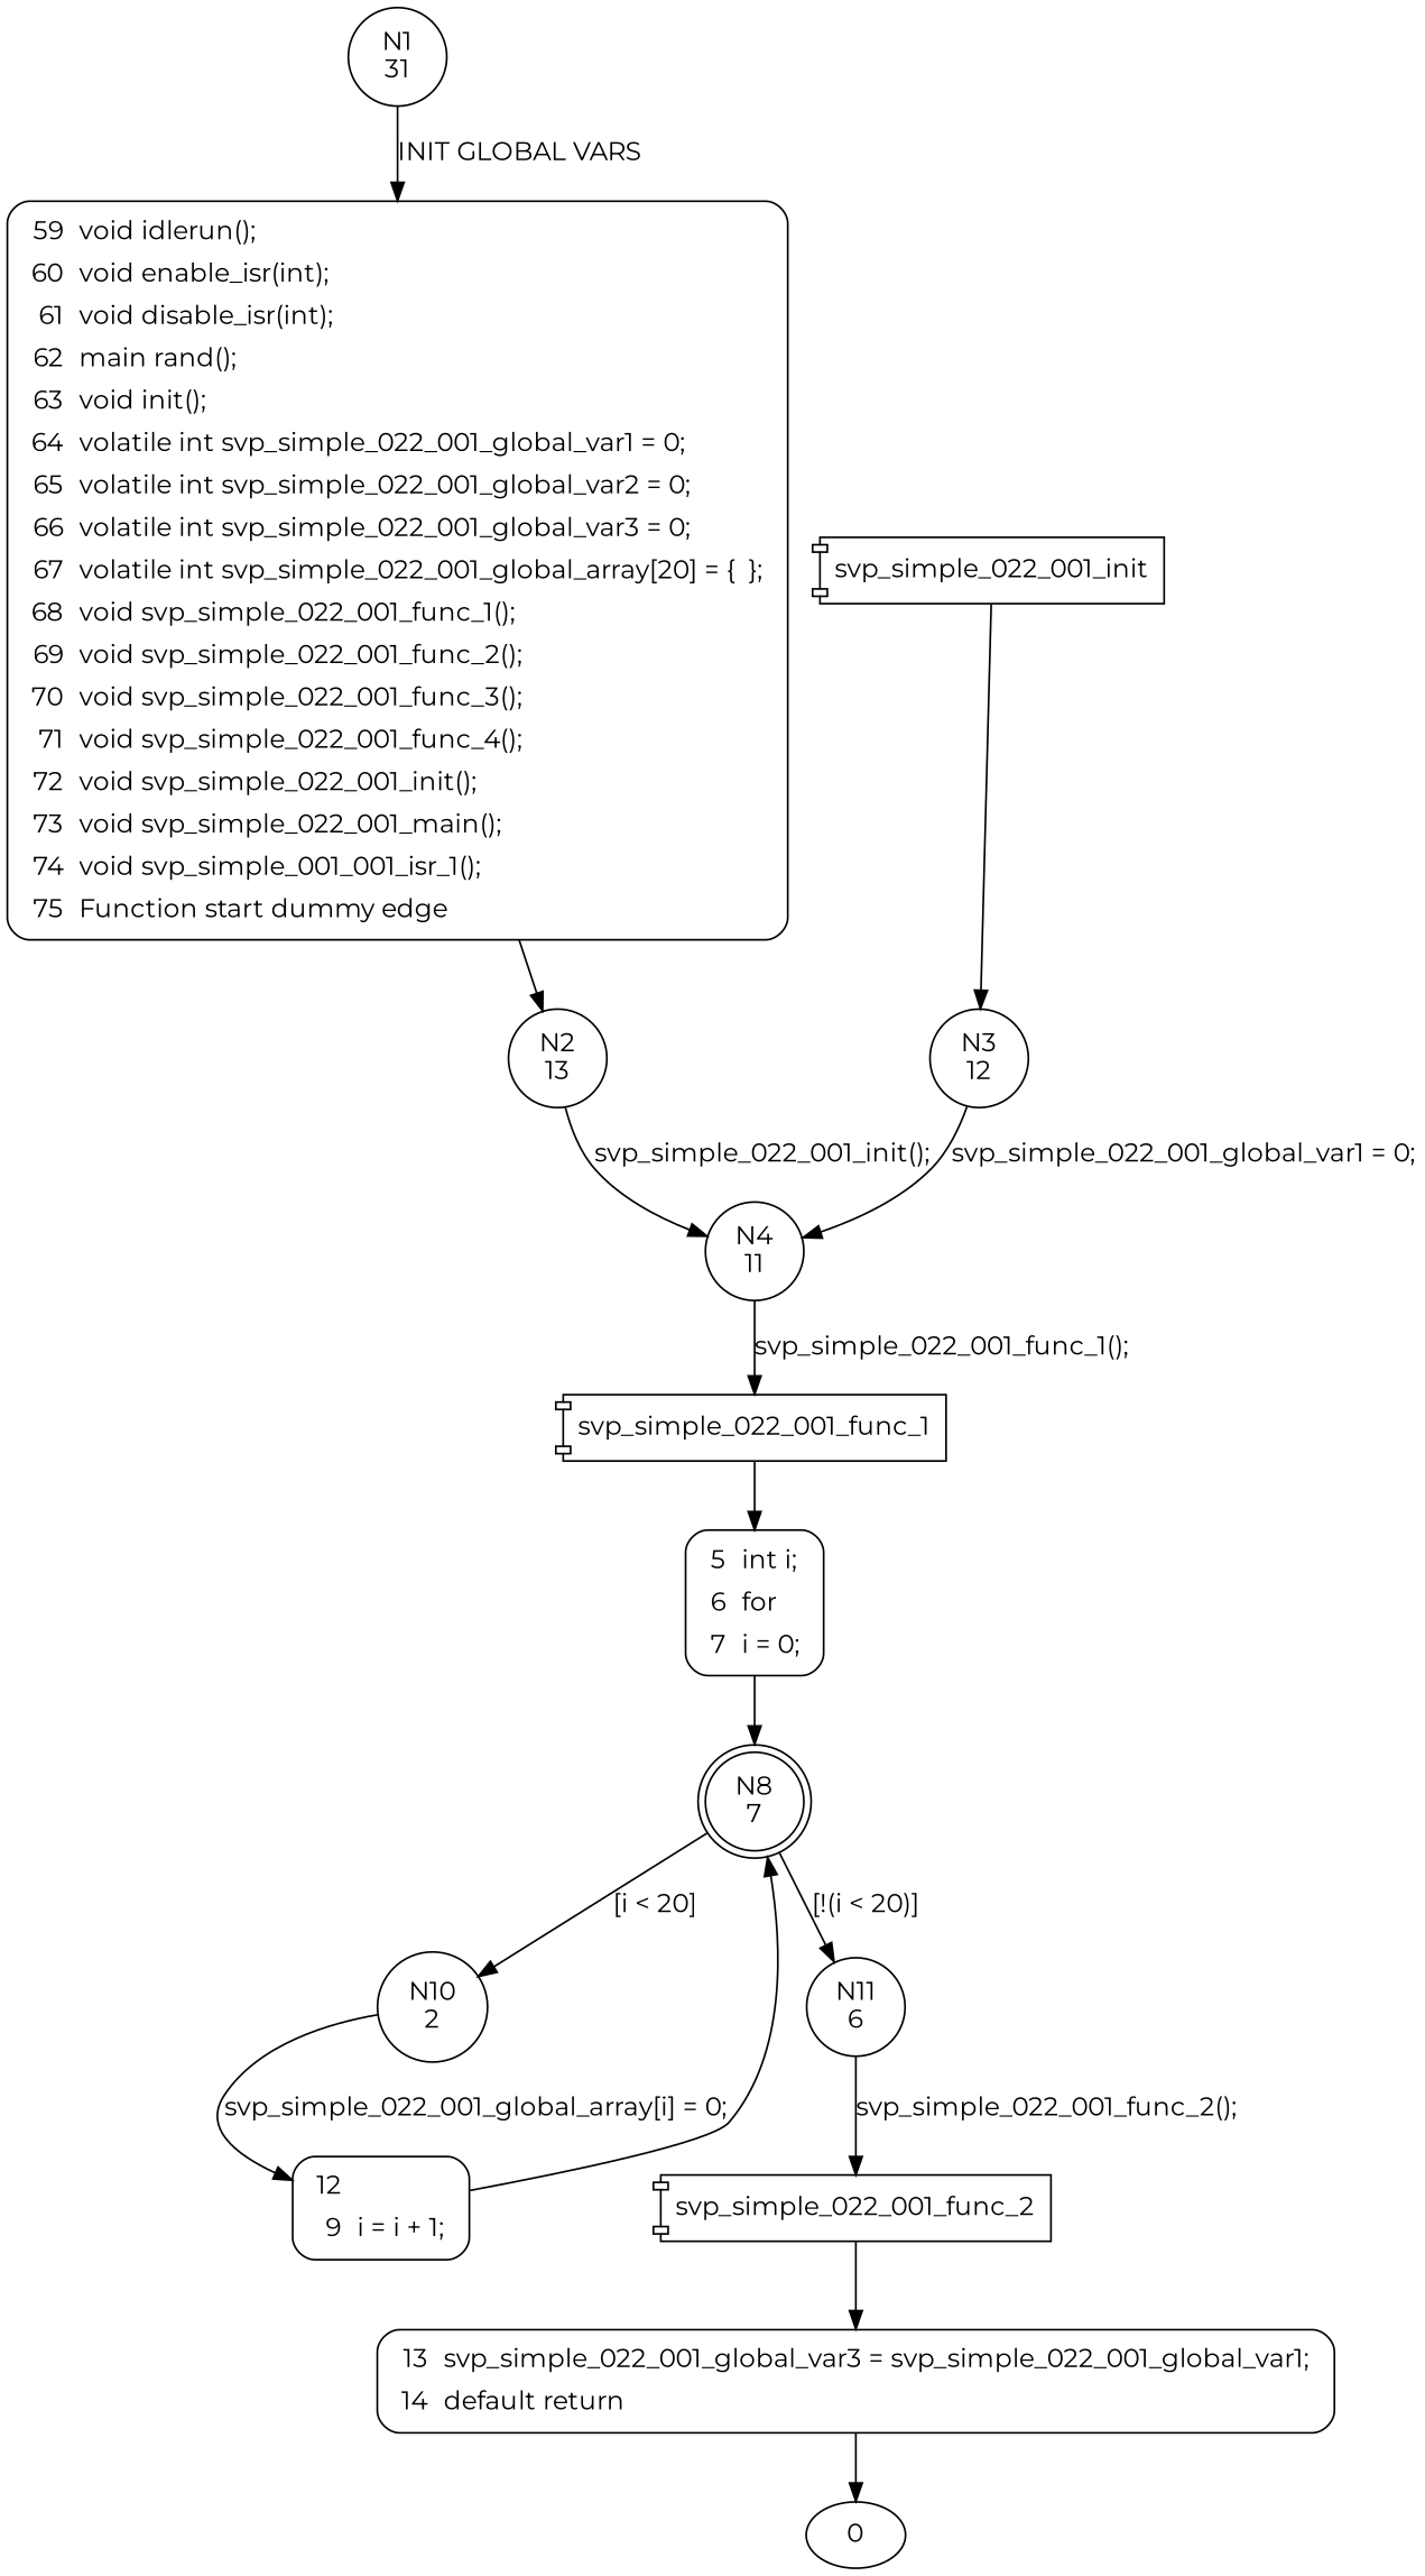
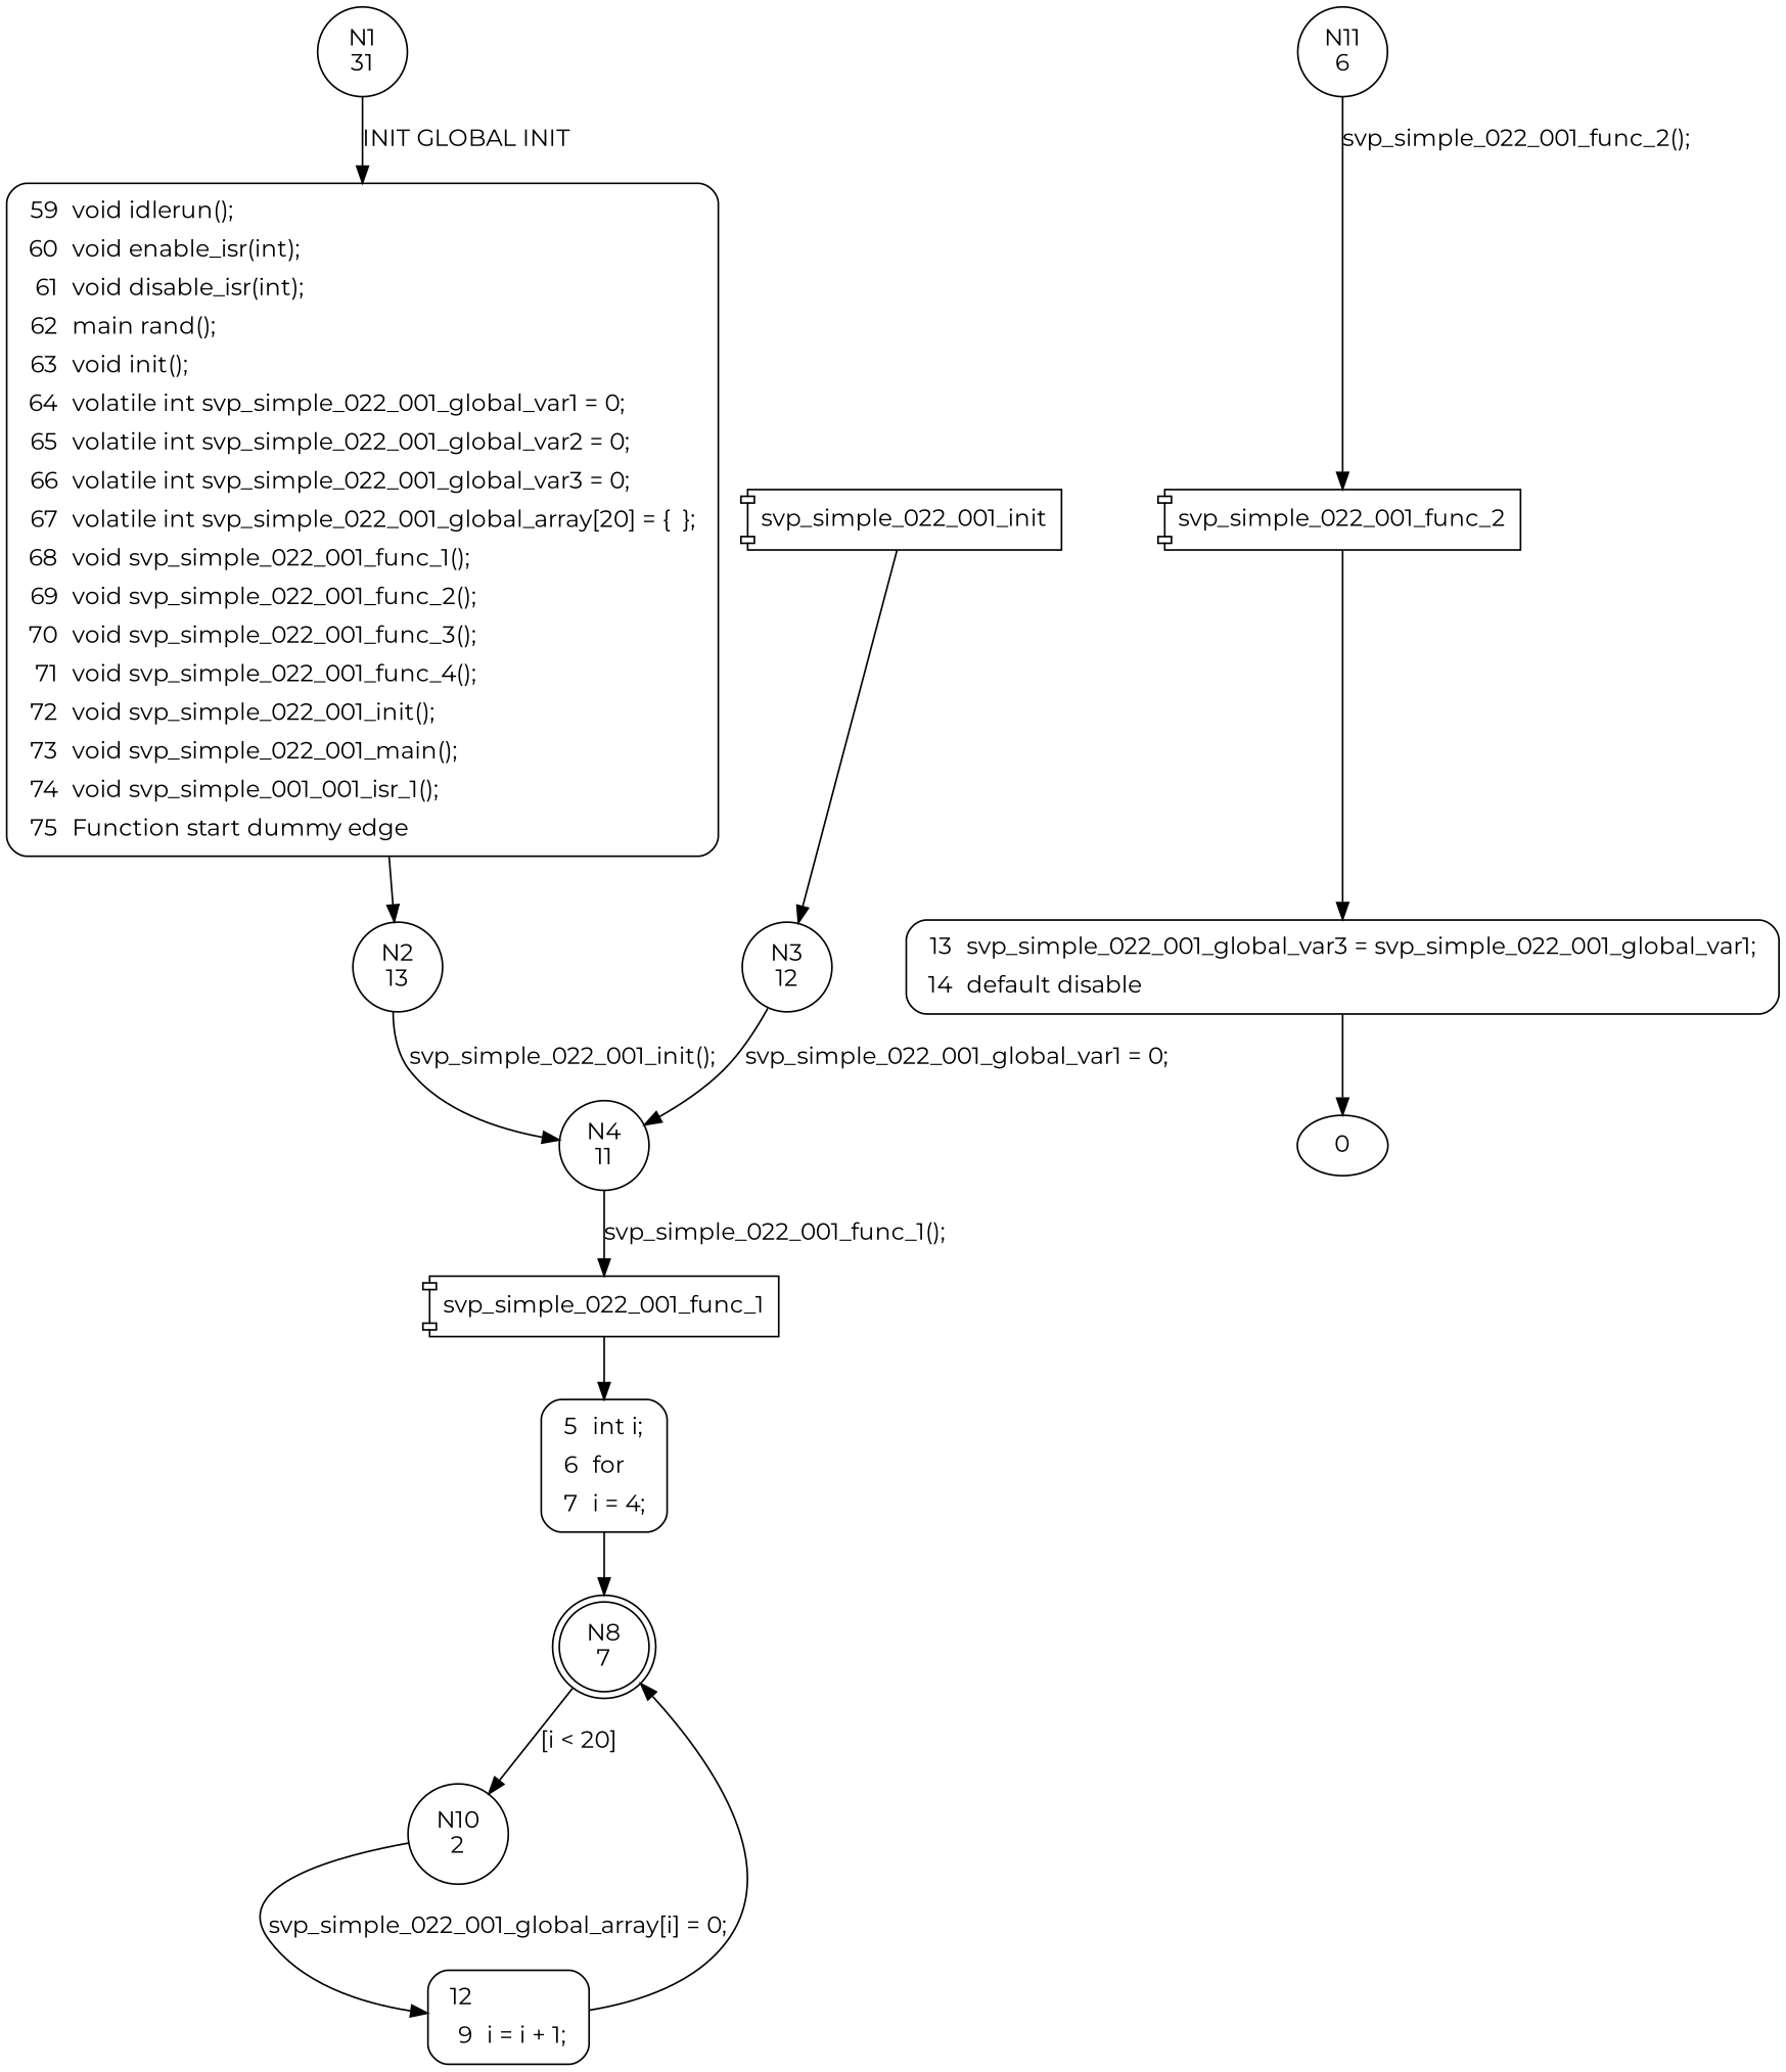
  digraph {
    fontname=Montserrat
    node [fontname=Montserrat shape=circle]
    edge [fontname=Montserrat]
    n1 [label="N1\n31"]
    n2 [fillcolor=white label=<<table border="0" cellborder="0" cellpadding="3" bgcolor="white"><tr><td align="right">59</td><td align="left">void idlerun();</td></tr><tr><td align="right">60</td><td align="left">void enable_isr(int);</td></tr><tr><td align="right">61</td><td align="left">void disable_isr(int);</td></tr><tr><td align="right">62</td><td align="left">main rand();</td></tr><tr><td align="right">63</td><td align="left">void init();</td></tr><tr><td align="right">64</td><td align="left">volatile int svp_simple_022_001_global_var1 = 0;</td></tr><tr><td align="right">65</td><td align="left">volatile int svp_simple_022_001_global_var2 = 0;</td></tr><tr><td align="right">66</td><td align="left">volatile int svp_simple_022_001_global_var3 = 0;</td></tr><tr><td align="right">67</td><td align="left">volatile int svp_simple_022_001_global_array[20] = &#123;  &#125;;</td></tr><tr><td align="right">68</td><td align="left">void svp_simple_022_001_func_1();</td></tr><tr><td align="right">69</td><td align="left">void svp_simple_022_001_func_2();</td></tr><tr><td align="right">70</td><td align="left">void svp_simple_022_001_func_3();</td></tr><tr><td align="right">71</td><td align="left">void svp_simple_022_001_func_4();</td></tr><tr><td align="right">72</td><td align="left">void svp_simple_022_001_init();</td></tr><tr><td align="right">73</td><td align="left">void svp_simple_022_001_main();</td></tr><tr><td align="right">74</td><td align="left">void svp_simple_001_001_isr_1();</td></tr><tr><td align="right">75</td><td align="left">Function start dummy edge</td></tr></table>> penwidth=1 shape=Mrecord style="filled,bold"]
    n3 [label="N2\n13"]
    n4 [label="N4\n11"]
    n5 [label=svp_simple_022_001_init shape=component]
    n6 [label="N3\n12"]
    n7 [label=svp_simple_022_001_func_1 shape=component]
-   n8 [fillcolor=white label=<<table border="0" cellborder="0" cellpadding="3" bgcolor="white"><tr><td align="right">5</td><td align="left">int i;</td></tr><tr><td align="right">6</td><td align="left">for</td></tr><tr><td align="right">7</td><td align="left">i = 0;</td></tr></table>> penwidth=1 shape=Mrecord style="filled,bold"]
+   n8 [fillcolor=white label=<<table border="0" cellborder="0" cellpadding="3" bgcolor="white"><tr><td align="right">5</td><td align="left">int i;</td></tr><tr><td align="right">6</td><td align="left">for</td></tr><tr><td align="right">7</td><td align="left">i = 4;</td></tr></table>> penwidth=1 shape=Mrecord style="filled,bold"]
    n9 [label="N8\n7" shape=doublecircle]
    n10 [label="N10\n2"]
    n11 [label="N11\n6"]
    n12 [fillcolor=white label=<<table border="0" cellborder="0" cellpadding="3" bgcolor="white"><tr><td align="right">12</td><td align="left"></td></tr><tr><td align="right">9</td><td align="left">i = i + 1;</td></tr></table>> penwidth=1 shape=Mrecord style="filled,bold"]
    n13 [label=svp_simple_022_001_func_2 shape=component]
-   n14 [fillcolor=white label=<<table border="0" cellborder="0" cellpadding="3" bgcolor="white"><tr><td align="right">13</td><td align="left">svp_simple_022_001_global_var3 = svp_simple_022_001_global_var1;</td></tr><tr><td align="right">14</td><td align="left">default return</td></tr></table>> penwidth=1 shape=Mrecord style="filled,bold"]
+   n14 [fillcolor=white label=<<table border="0" cellborder="0" cellpadding="3" bgcolor="white"><tr><td align="right">13</td><td align="left">svp_simple_022_001_global_var3 = svp_simple_022_001_global_var1;</td></tr><tr><td align="right">14</td><td align="left">default disable</td></tr></table>> penwidth=1 shape=Mrecord style="filled,bold"]
    0 [shape=""]
-   n1 -> n2 [label="INIT GLOBAL VARS"]
+   n1 -> n2 [label="INIT GLOBAL INIT"]
    n2 -> n3
    n3 -> n4 [label="svp_simple_022_001_init();"]
    n4 -> n7 [label="svp_simple_022_001_func_1();"]
    n5 -> n6
    n6 -> n4 [label="svp_simple_022_001_global_var1 = 0;"]
    n7 -> n8
    n8 -> n9
    n9 -> n10 [label="[i < 20]"]
-   n9 -> n11 [label="[!(i < 20)]"]
    n10 -> n12 [label="svp_simple_022_001_global_array[i] = 0;"]
    n11 -> n13 [label="svp_simple_022_001_func_2();"]
    n12 -> n9
    n13 -> n14
    n14 -> 0
  }
